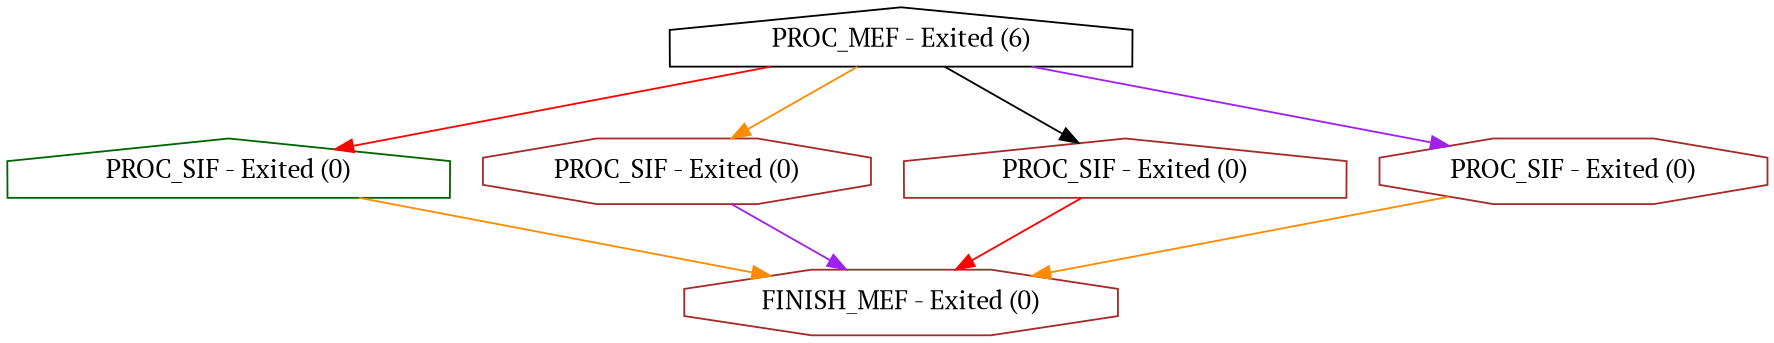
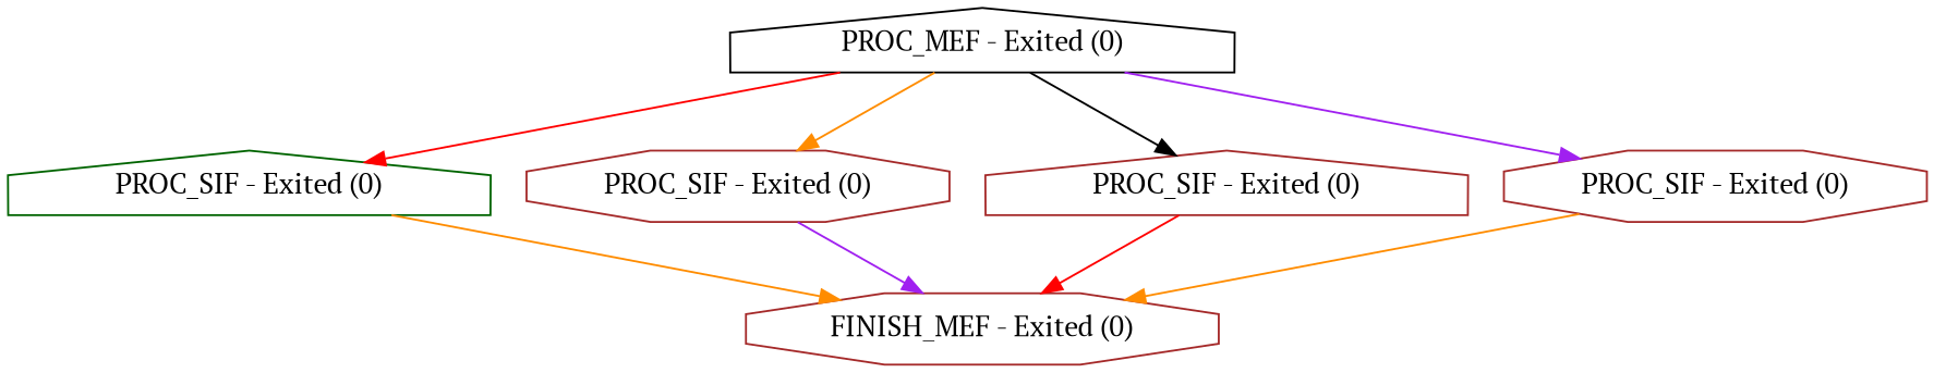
  digraph {
    type="digraph"
    fontname="PT Serif"
    node [shape=house color=brown fontname="PT Serif"]
    edge [color=darkorange fontname="PT Serif"]
-   n1 [label="PROC_MEF - Exited (6)" color=black]
+   n1 [label="PROC_MEF - Exited (0)" color=black]
    n2 [label="PROC_SIF - Exited (0)" color=darkgreen]
    n3 [label="PROC_SIF - Exited (0)" shape=octagon]
    n4 [label="PROC_SIF - Exited (0)"]
    n5 [label="PROC_SIF - Exited (0)" shape=octagon]
    n6 [label="FINISH_MEF - Exited (0)" shape=octagon]
    n1 -> n2 [color=red]
    n1 -> n3
    n1 -> n4 [color=black]
    n1 -> n5 [color=purple]
    n2 -> n6
    n3 -> n6 [color=purple]
    n4 -> n6 [color=red]
    n5 -> n6
  }
